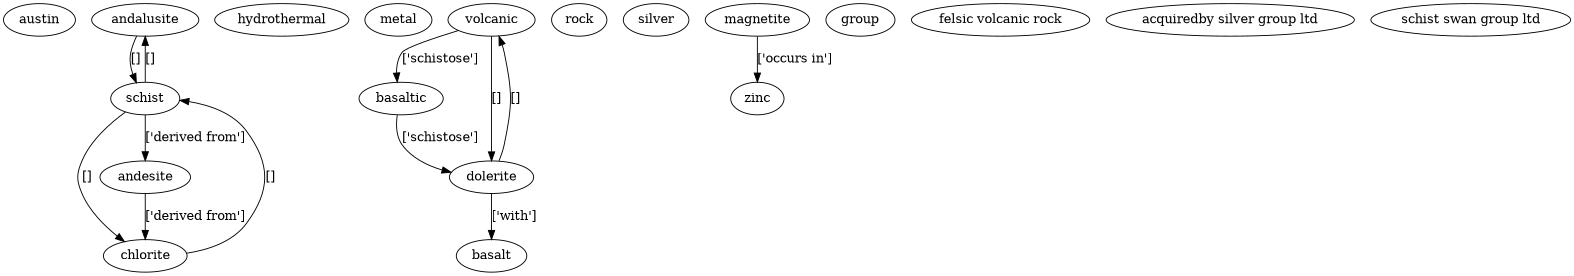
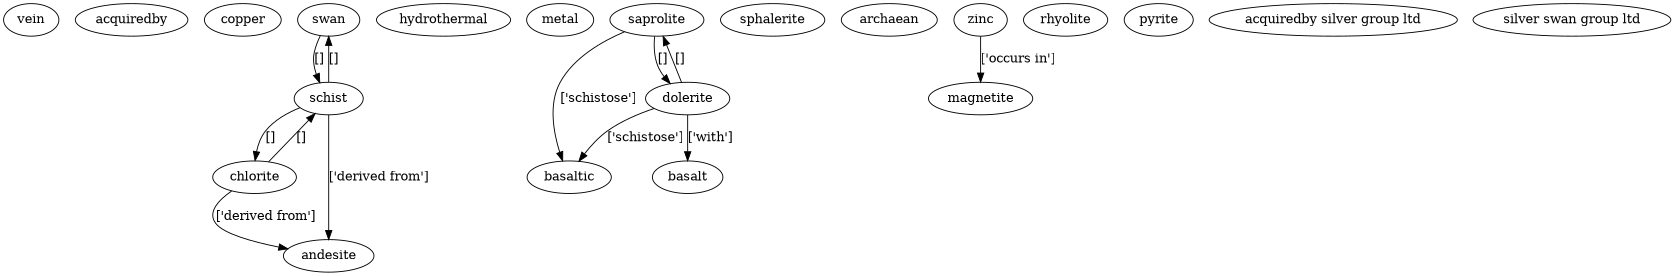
  strict digraph {
    node [group=ROCK]
-   austin [group=LOCATION]
-   andalusite [group=MINERAL]
+   vein
+   austin [group=LOCATION label=acquiredby]
+   copper [group=MINERAL]
+   andalusite [group=MINERAL label=swan]
    schist
    chlorite [group=MINERAL]
    andesite
    hydrothermal
    metal
-   saprolite [label=volcanic]
+   saprolite
    basaltic
    dolerite
    basalt
-   sphalerite [group=MINERAL label=rock]
-   silver [group=MINERAL]
+   sphalerite [group=MINERAL]
+   archaean [group=TIMESCALE]
    zinc [group=MINERAL]
    magnetite [group=MINERAL]
-   pyrite [group=MINERAL label=group]
-   "felsic volcanic rock"
+   rhyolite
+   pyrite [group=MINERAL]
    n22 [group=ORG label="acquiredby silver group ltd"]
-   "silver swan group ltd" [group=ORG label="schist swan group ltd"]
+   "silver swan group ltd" [group=ORG]
    andalusite -> schist [label="[]"]
    schist -> andalusite [label="[]"]
    schist -> chlorite [label="[]"]
    schist -> andesite [label="['derived from']"]
    chlorite -> schist [label="[]"]
-   andesite -> chlorite [label="['derived from']"]
+   chlorite -> andesite [label="['derived from']"]
    saprolite -> basaltic [label="['schistose']"]
    saprolite -> dolerite [label="[]"]
    dolerite -> saprolite [label="[]"]
-   basaltic -> dolerite [label="['schistose']"]
+   dolerite -> basaltic [label="['schistose']"]
    dolerite -> basalt [label="['with']"]
-   magnetite -> zinc [label="['occurs in']"]
+   zinc -> magnetite [label="['occurs in']"]
  }
